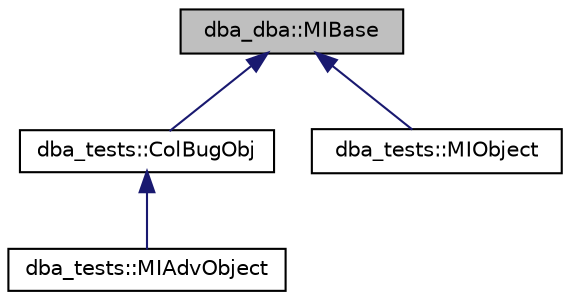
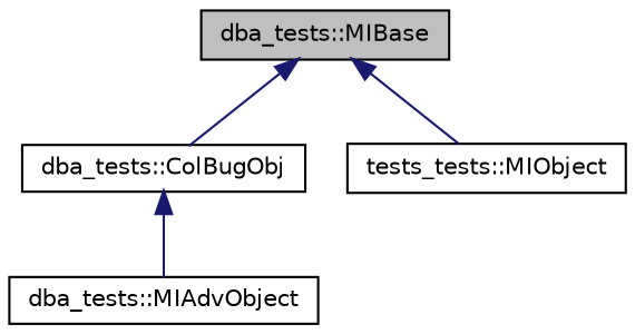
  digraph {
    node [color=black fillcolor=white fontname=Helvetica fontsize=10 shape=record style=filled]
    edge [color=midnightblue dir=back fontname=Helvetica fontsize=10 labelfontname=Helvetica labelfontsize=10 style=solid]
-   n1 [fillcolor=grey75 fontcolor=black height=0.2 label="dba_dba::MIBase" width=0.4]
+   n1 [fillcolor=grey75 fontcolor=black height=0.2 label="dba_tests::MIBase" width=0.4]
    n2 [height=0.2 label="dba_tests::ColBugObj" width=0.4]
-   n3 [height=0.2 label="dba_tests::MIObject" width=0.4]
+   n3 [height=0.2 label="tests_tests::MIObject" width=0.4]
    n4 [height=0.2 label="dba_tests::MIAdvObject" width=0.4]
    n1 -> n2
    n1 -> n3
    n2 -> n4
  }
